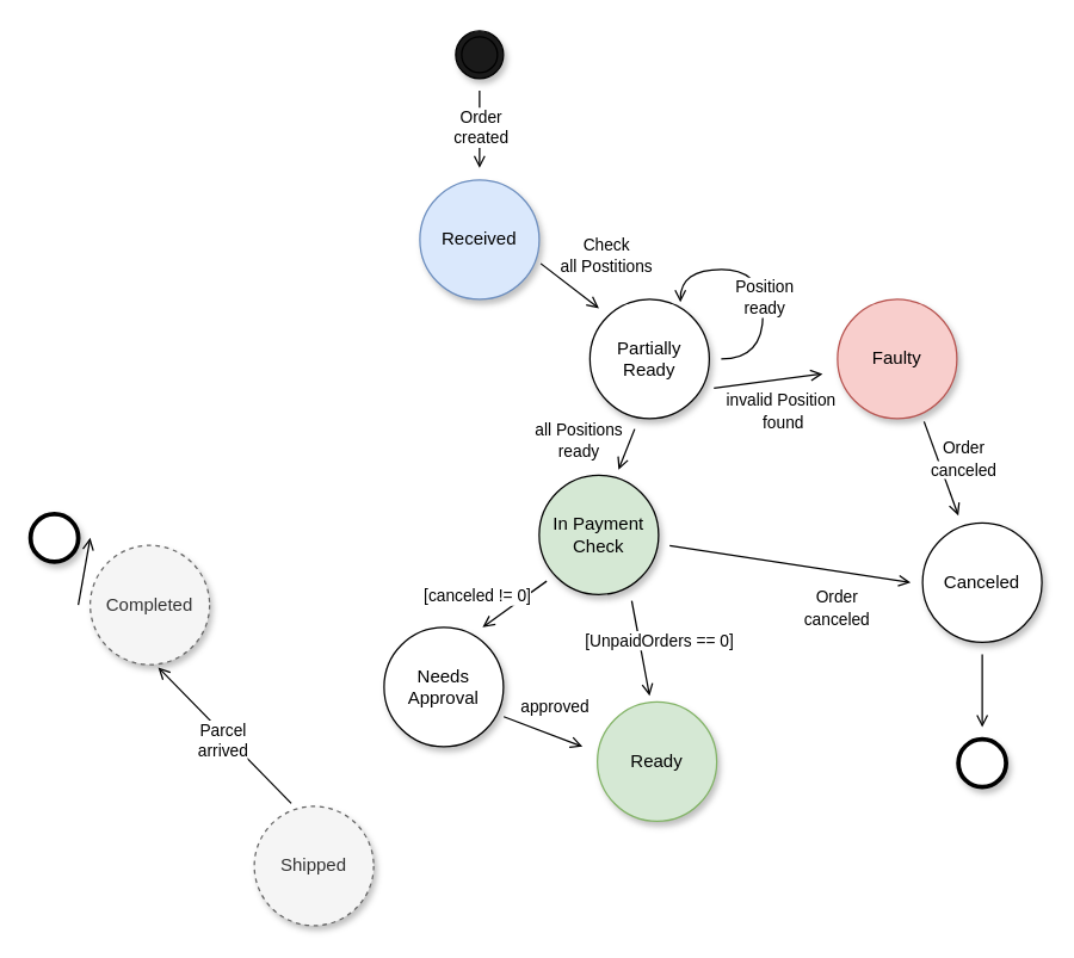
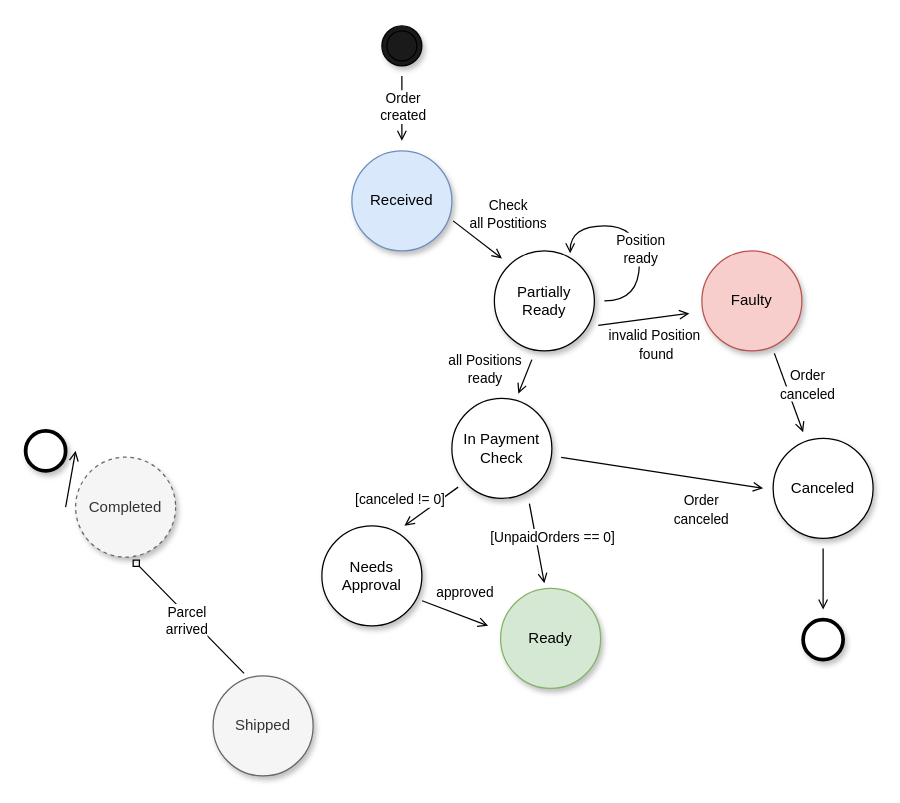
  <mxCell id="0" />
  <mxCell id="1" parent="0" />
  <mxCell id="2" style="edgeStyle=orthogonalEdgeStyle;rounded=0;orthogonalLoop=1;jettySize=auto;html=1;endArrow=open;endFill=0;" parent="1" source="4" target="7" edge="1"><mxGeometry relative="1" as="geometry" /></mxCell>
  <mxCell id="3" value="Order&lt;div&gt;created&lt;/div&gt;" style="edgeLabel;html=1;align=center;verticalAlign=middle;resizable=0;points=[];" parent="2" vertex="1" connectable="0"><mxGeometry x="-0.081" relative="1" as="geometry"><mxPoint as="offset" /></mxGeometry></mxCell>
  <mxCell id="4" value="" style="ellipse;shape=doubleEllipse;html=1;dashed=0;whiteSpace=wrap;aspect=fixed;perimeterSpacing=8;fillColor=#1A1A1A;shadow=1;" parent="1" vertex="1"><mxGeometry x="305" y="20" width="32" height="32" as="geometry" /></mxCell>
  <mxCell id="5" style="rounded=0;orthogonalLoop=1;jettySize=auto;html=1;entryX=0;entryY=0;entryDx=0;entryDy=0;endArrow=open;endFill=0;" parent="1" target="9" edge="1"><mxGeometry relative="1" as="geometry"><mxPoint x="362" y="176" as="sourcePoint" /></mxGeometry></mxCell>
  <mxCell id="6" value="Check&lt;div&gt;all Postitions&lt;/div&gt;" style="edgeLabel;html=1;align=center;verticalAlign=middle;resizable=0;points=[];" parent="5" vertex="1" connectable="0"><mxGeometry x="-0.173" y="-7" relative="1" as="geometry"><mxPoint x="32" y="-23" as="offset" /></mxGeometry></mxCell>
  <mxCell id="7" value="Received" style="ellipse;whiteSpace=wrap;html=1;aspect=fixed;perimeterSpacing=8;fillColor=#dae8fc;strokeColor=#6c8ebf;shadow=1;" parent="1" vertex="1"><mxGeometry x="281" y="120" width="80" height="80" as="geometry" /></mxCell>
  <mxCell id="8" style="rounded=0;orthogonalLoop=1;jettySize=auto;html=1;entryX=0.698;entryY=0.939;entryDx=0;entryDy=0;startArrow=open;startFill=0;endArrow=none;endFill=0;entryPerimeter=0;" parent="1" edge="1"><mxGeometry relative="1" as="geometry"><mxPoint x="435" y="466" as="sourcePoint" /><mxPoint x="423.008" y="402.144" as="targetPoint" /></mxGeometry></mxCell>
  <mxCell id="9" value="Partially&lt;div&gt;Ready&lt;/div&gt;" style="ellipse;whiteSpace=wrap;html=1;aspect=fixed;perimeterSpacing=8;shadow=1;" parent="1" vertex="1"><mxGeometry x="395" y="200" width="80" height="80" as="geometry" /></mxCell>
  <mxCell id="10" value="&lt;div&gt;Ready&lt;/div&gt;" style="ellipse;whiteSpace=wrap;html=1;aspect=fixed;perimeterSpacing=8;fillColor=#d5e8d4;strokeColor=#82b366;shadow=1;" parent="1" vertex="1"><mxGeometry x="400" y="470" width="80" height="80" as="geometry" /></mxCell>
- <mxCell id="11" value="&lt;div&gt;Shipped&lt;/div&gt;" style="ellipse;whiteSpace=wrap;html=1;aspect=fixed;perimeterSpacing=8;fillColor=#f5f5f5;fontColor=#333333;strokeColor=#666666;dashed=1;shadow=1;" parent="1" vertex="1"><mxGeometry x="170" y="540" width="80" height="80" as="geometry" /></mxCell>
+ <mxCell id="11" value="&lt;div&gt;Shipped&lt;/div&gt;" style="ellipse;whiteSpace=wrap;html=1;aspect=fixed;perimeterSpacing=8;fillColor=#f5f5f5;fontColor=#333333;strokeColor=#666666;dashed=0;shadow=1;" parent="1" vertex="1"><mxGeometry x="170" y="540" width="80" height="80" as="geometry" /></mxCell>
  <mxCell id="12" value="&lt;div&gt;Completed&lt;/div&gt;" style="ellipse;whiteSpace=wrap;html=1;aspect=fixed;perimeterSpacing=8;fillColor=#f5f5f5;fontColor=#333333;strokeColor=#666666;dashed=1;shadow=1;" parent="1" vertex="1"><mxGeometry x="60" y="365" width="80" height="80" as="geometry" /></mxCell>
  <mxCell id="13" value="" style="points=[[0.145,0.145,0],[0.5,0,0],[0.855,0.145,0],[1,0.5,0],[0.855,0.855,0],[0.5,1,0],[0.145,0.855,0],[0,0.5,0]];shape=mxgraph.bpmn.event;html=1;verticalLabelPosition=bottom;labelBackgroundColor=#ffffff;verticalAlign=top;align=center;perimeter=ellipsePerimeter;outlineConnect=0;aspect=fixed;outline=end;symbol=terminate2;perimeterSpacing=8;shadow=1;" parent="1" vertex="1"><mxGeometry x="20" y="344" width="32" height="32" as="geometry" /></mxCell>
  <mxCell id="14" style="edgeStyle=orthogonalEdgeStyle;rounded=0;orthogonalLoop=1;jettySize=auto;html=1;exitX=1;exitY=0.5;exitDx=0;exitDy=0;entryX=0.715;entryY=0.104;entryDx=0;entryDy=0;endArrow=open;endFill=0;curved=1;entryPerimeter=0;" parent="1" source="9" target="9" edge="1"><mxGeometry relative="1" as="geometry"><mxPoint x="475" y="250" as="sourcePoint" /><mxPoint x="549" y="290" as="targetPoint" /><Array as="points"><mxPoint x="511" y="240" /><mxPoint x="511" y="180" /><mxPoint x="456" y="180" /><mxPoint x="456" y="202" /></Array></mxGeometry></mxCell>
  <mxCell id="15" value="Position&lt;div&gt;ready&lt;/div&gt;" style="edgeLabel;html=1;align=center;verticalAlign=middle;resizable=0;points=[];" parent="14" vertex="1" connectable="0"><mxGeometry x="-0.173" y="-7" relative="1" as="geometry"><mxPoint x="-7" y="-2" as="offset" /></mxGeometry></mxCell>
- <mxCell id="16" style="rounded=0;orthogonalLoop=1;jettySize=auto;html=1;entryX=0.558;entryY=0.936;entryDx=0;entryDy=0;endArrow=open;endFill=0;exitX=0.341;exitY=0.062;exitDx=0;exitDy=0;exitPerimeter=0;entryPerimeter=0;" parent="1" source="11" target="12" edge="1"><mxGeometry relative="1" as="geometry"><mxPoint x="326" y="500" as="sourcePoint" /><mxPoint x="258" y="500" as="targetPoint" /></mxGeometry></mxCell>
+ <mxCell id="16" style="rounded=0;orthogonalLoop=1;jettySize=auto;html=1;entryX=0.558;entryY=0.936;entryDx=0;entryDy=0;endArrow=diamond;endFill=0;exitX=0.341;exitY=0.062;exitDx=0;exitDy=0;exitPerimeter=0;entryPerimeter=0;" parent="1" source="11" target="12" edge="1"><mxGeometry relative="1" as="geometry"><mxPoint x="326" y="500" as="sourcePoint" /><mxPoint x="258" y="500" as="targetPoint" /></mxGeometry></mxCell>
  <mxCell id="17" value="Parcel&lt;br&gt;arrived" style="edgeLabel;html=1;align=center;verticalAlign=middle;resizable=0;points=[];" parent="16" vertex="1" connectable="0"><mxGeometry x="-0.014" y="3" relative="1" as="geometry"><mxPoint as="offset" /></mxGeometry></mxCell>
  <mxCell id="18" style="rounded=0;orthogonalLoop=1;jettySize=auto;html=1;entryX=1;entryY=0.5;entryDx=0;entryDy=0;endArrow=open;endFill=0;exitX=0;exitY=0.5;exitDx=0;exitDy=0;entryPerimeter=0;" parent="1" source="12" target="13" edge="1"><mxGeometry relative="1" as="geometry"><mxPoint x="195" y="458" as="sourcePoint" /><mxPoint x="186" y="412" as="targetPoint" /></mxGeometry></mxCell>
  <mxCell id="19" value="Needs&lt;div&gt;Approval&lt;/div&gt;" style="ellipse;whiteSpace=wrap;html=1;aspect=fixed;perimeterSpacing=8;shadow=1;" parent="1" vertex="1"><mxGeometry x="257" y="420" width="80" height="80" as="geometry" /></mxCell>
  <mxCell id="20" style="rounded=0;orthogonalLoop=1;jettySize=auto;html=1;exitX=0.771;exitY=0.083;exitDx=0;exitDy=0;startArrow=open;startFill=0;endArrow=none;endFill=0;exitPerimeter=0;" parent="1" source="19" edge="1"><mxGeometry relative="1" as="geometry"><mxPoint x="450" y="472" as="sourcePoint" /><mxPoint x="366" y="389" as="targetPoint" /></mxGeometry></mxCell>
  <mxCell id="21" value="&lt;div style=&quot;font-size: 11px; text-wrap: nowrap;&quot;&gt;[UnpaidOrders == 0]&lt;/div&gt;" style="text;html=1;align=center;verticalAlign=middle;whiteSpace=wrap;rounded=0;labelBackgroundColor=default;" parent="1" vertex="1"><mxGeometry x="372" y="414" width="140" height="30" as="geometry" /></mxCell>
  <mxCell id="22" style="rounded=0;orthogonalLoop=1;jettySize=auto;html=1;entryX=0.919;entryY=0.707;entryDx=0;entryDy=0;startArrow=open;startFill=0;endArrow=none;endFill=0;entryPerimeter=0;" parent="1" target="19" edge="1"><mxGeometry relative="1" as="geometry"><mxPoint x="390" y="500" as="sourcePoint" /><mxPoint x="380" y="404" as="targetPoint" /></mxGeometry></mxCell>
  <mxCell id="23" value="&lt;span style=&quot;font-size: 11px; text-wrap: nowrap; background-color: rgb(255, 255, 255);&quot;&gt;approved&lt;/span&gt;" style="text;html=1;align=center;verticalAlign=middle;whiteSpace=wrap;rounded=0;" parent="1" vertex="1"><mxGeometry x="334" y="463" width="76" height="20" as="geometry" /></mxCell>
  <mxCell id="24" value="Faulty" style="ellipse;whiteSpace=wrap;html=1;aspect=fixed;perimeterSpacing=8;fillColor=#f8cecc;strokeColor=#b85450;shadow=1;" parent="1" vertex="1"><mxGeometry x="561" y="200" width="80" height="80" as="geometry" /></mxCell>
  <mxCell id="25" style="rounded=0;orthogonalLoop=1;jettySize=auto;html=1;entryX=0.949;entryY=0.705;entryDx=0;entryDy=0;startArrow=open;startFill=0;endArrow=none;endFill=0;entryPerimeter=0;" parent="1" target="9" edge="1"><mxGeometry relative="1" as="geometry"><mxPoint x="551" y="250" as="sourcePoint" /><mxPoint x="464" y="292" as="targetPoint" /></mxGeometry></mxCell>
  <mxCell id="26" value="&lt;span style=&quot;font-size: 11px; text-wrap: nowrap; background-color: rgb(255, 255, 255);&quot;&gt;invalid Position&amp;nbsp;&lt;/span&gt;&lt;div&gt;&lt;span style=&quot;font-size: 11px; text-wrap: nowrap; background-color: rgb(255, 255, 255);&quot;&gt;found&lt;/span&gt;&lt;/div&gt;" style="text;html=1;align=center;verticalAlign=middle;whiteSpace=wrap;rounded=0;" parent="1" vertex="1"><mxGeometry x="480" y="260" width="90" height="30" as="geometry" /></mxCell>
  <mxCell id="27" value="&lt;div&gt;Canceled&lt;/div&gt;" style="ellipse;whiteSpace=wrap;html=1;aspect=fixed;perimeterSpacing=8;shadow=1;" parent="1" vertex="1"><mxGeometry x="618" y="350" width="80" height="80" as="geometry" /></mxCell>
  <mxCell id="28" value="" style="points=[[0.145,0.145,0],[0.5,0,0],[0.855,0.145,0],[1,0.5,0],[0.855,0.855,0],[0.5,1,0],[0.145,0.855,0],[0,0.5,0]];shape=mxgraph.bpmn.event;html=1;verticalLabelPosition=bottom;labelBackgroundColor=#ffffff;verticalAlign=top;align=center;perimeter=ellipsePerimeter;outlineConnect=0;aspect=fixed;outline=end;symbol=terminate2;perimeterSpacing=8;shadow=1;" parent="1" vertex="1"><mxGeometry x="642" y="495" width="32" height="32" as="geometry" /></mxCell>
  <mxCell id="29" style="rounded=0;orthogonalLoop=1;jettySize=auto;html=1;entryX=0.5;entryY=0;entryDx=0;entryDy=0;endArrow=open;endFill=0;exitX=0.5;exitY=1;exitDx=0;exitDy=0;entryPerimeter=0;" parent="1" source="27" target="28" edge="1"><mxGeometry relative="1" as="geometry"><mxPoint x="163" y="250" as="sourcePoint" /><mxPoint x="101" y="250" as="targetPoint" /></mxGeometry></mxCell>
  <mxCell id="30" style="rounded=0;orthogonalLoop=1;jettySize=auto;html=1;startArrow=open;startFill=0;endArrow=none;endFill=0;" parent="1" edge="1"><mxGeometry relative="1" as="geometry"><mxPoint x="642" y="345" as="sourcePoint" /><mxPoint x="619" y="282" as="targetPoint" /></mxGeometry></mxCell>
  <mxCell id="31" value="&lt;span style=&quot;font-size: 11px; text-wrap: nowrap; background-color: rgb(255, 255, 255);&quot;&gt;Order&lt;/span&gt;&lt;div&gt;&lt;span style=&quot;font-size: 11px; text-wrap: nowrap; background-color: rgb(255, 255, 255);&quot;&gt;canceled&lt;/span&gt;&lt;/div&gt;" style="text;html=1;align=center;verticalAlign=middle;whiteSpace=wrap;rounded=0;" parent="1" vertex="1"><mxGeometry x="516" y="392" width="90" height="30" as="geometry" /></mxCell>
  <mxCell id="32" style="rounded=0;orthogonalLoop=1;jettySize=auto;html=1;startArrow=open;startFill=0;endArrow=none;endFill=0;exitX=0;exitY=0.5;exitDx=0;exitDy=0;" parent="1" source="27" target="35" edge="1"><mxGeometry relative="1" as="geometry"><mxPoint x="652" y="355" as="sourcePoint" /><mxPoint x="629" y="292" as="targetPoint" /></mxGeometry></mxCell>
  <mxCell id="33" value="&lt;span style=&quot;font-size: 11px; text-wrap: nowrap; background-color: rgb(255, 255, 255);&quot;&gt;Order&lt;/span&gt;&lt;div&gt;&lt;span style=&quot;font-size: 11px; text-wrap: nowrap; background-color: rgb(255, 255, 255);&quot;&gt;canceled&lt;/span&gt;&lt;/div&gt;" style="text;html=1;align=center;verticalAlign=middle;whiteSpace=wrap;rounded=0;" parent="1" vertex="1"><mxGeometry x="601" y="292" width="90" height="30" as="geometry" /></mxCell>
  <mxCell id="34" value="&lt;div style=&quot;font-size: 11px; text-wrap: nowrap;&quot;&gt;[canceled != 0]&lt;/div&gt;" style="text;html=1;align=center;verticalAlign=middle;whiteSpace=wrap;rounded=0;labelBackgroundColor=default;" parent="1" vertex="1"><mxGeometry x="250" y="384" width="140" height="30" as="geometry" /></mxCell>
- <mxCell id="35" value="&lt;div&gt;In Payment Check&lt;/div&gt;" style="ellipse;whiteSpace=wrap;html=1;aspect=fixed;perimeterSpacing=8;shadow=1;fillColor=#d5e8d4;" vertex="1" parent="1"><mxGeometry x="361" y="318" width="80" height="80" as="geometry" /></mxCell>
+ <mxCell id="35" value="&lt;div&gt;In Payment Check&lt;/div&gt;" style="ellipse;whiteSpace=wrap;html=1;aspect=fixed;perimeterSpacing=8;shadow=1;" vertex="1" parent="1"><mxGeometry x="361" y="318" width="80" height="80" as="geometry" /></mxCell>
  <mxCell id="36" style="rounded=0;orthogonalLoop=1;jettySize=auto;html=1;exitX=0.637;exitY=0.044;exitDx=0;exitDy=0;startArrow=open;startFill=0;endArrow=none;endFill=0;exitPerimeter=0;" edge="1" parent="1" source="35"><mxGeometry relative="1" as="geometry"><mxPoint x="382" y="318" as="sourcePoint" /><mxPoint x="425" y="287" as="targetPoint" /></mxGeometry></mxCell>
  <mxCell id="37" value="&lt;span style=&quot;forced-color-adjust: none; color: rgb(0, 0, 0); font-family: Helvetica; font-style: normal; font-variant-ligatures: normal; font-variant-caps: normal; font-weight: 400; letter-spacing: normal; orphans: 2; text-indent: 0px; text-transform: none; widows: 2; word-spacing: 0px; -webkit-text-stroke-width: 0px; white-space: nowrap; text-decoration-thickness: initial; text-decoration-style: initial; text-decoration-color: initial; font-size: 11px;&quot;&gt;all Positions&lt;/span&gt;&lt;div&gt;&lt;span style=&quot;forced-color-adjust: none; color: rgb(0, 0, 0); font-family: Helvetica; font-style: normal; font-variant-ligatures: normal; font-variant-caps: normal; font-weight: 400; letter-spacing: normal; orphans: 2; text-indent: 0px; text-transform: none; widows: 2; word-spacing: 0px; -webkit-text-stroke-width: 0px; white-space: nowrap; text-decoration-thickness: initial; text-decoration-style: initial; text-decoration-color: initial; font-size: 11px;&quot;&gt;ready&lt;/span&gt;&lt;br class=&quot;Apple-interchange-newline&quot;&gt;&lt;/div&gt;" style="text;whiteSpace=wrap;html=1;align=center;" vertex="1" parent="1"><mxGeometry x="357" y="274" width="62" height="36" as="geometry" /></mxCell>
